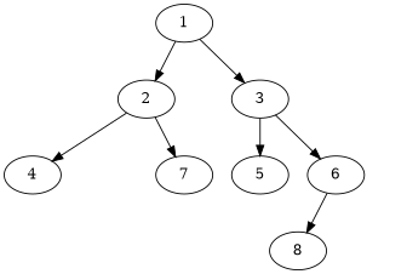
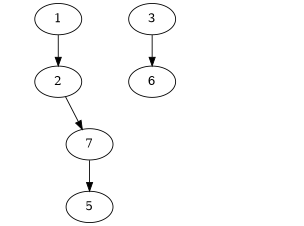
  digraph {
    1
    2
    3
-   4
    b [style=invis]
    7
    5
    6
    c [style=invis]
    a [style=invis]
-   8
    d [style=invis]
    1 -> 2
-   1 -> 3
-   2 -> 4
    2 -> b [style=invis]
    2 -> 7
-   3 -> 5
+   7 -> 5
    3 -> 6
-   4 -> c [style=invis]
-   6 -> 8
    6 -> d [style=invis]
  }
